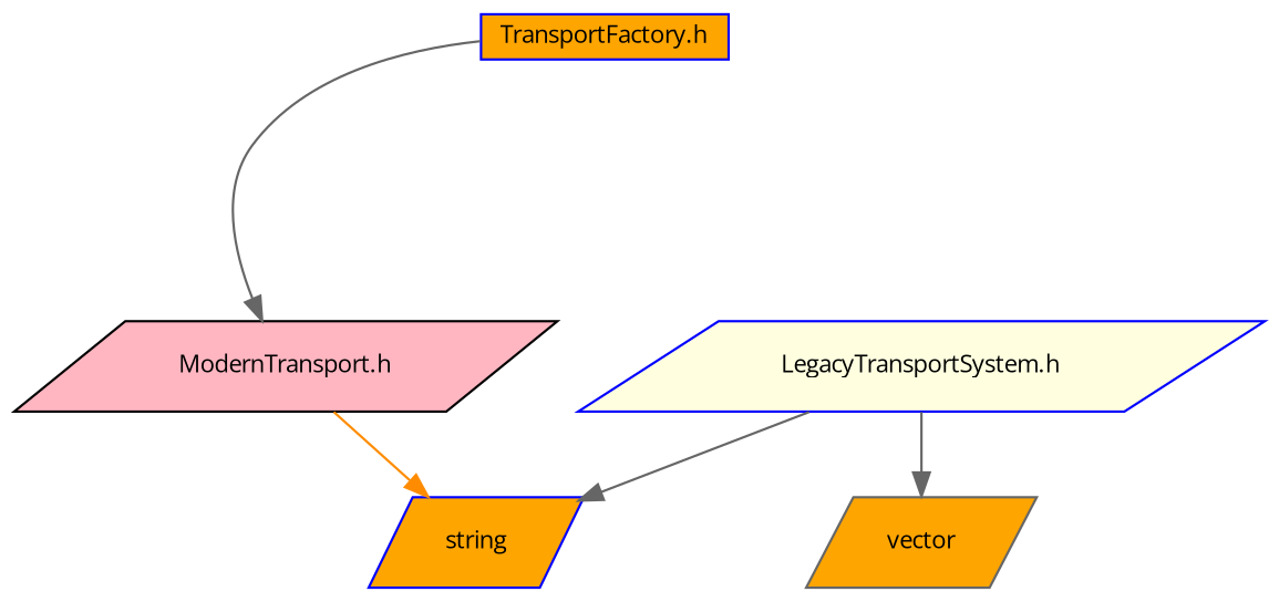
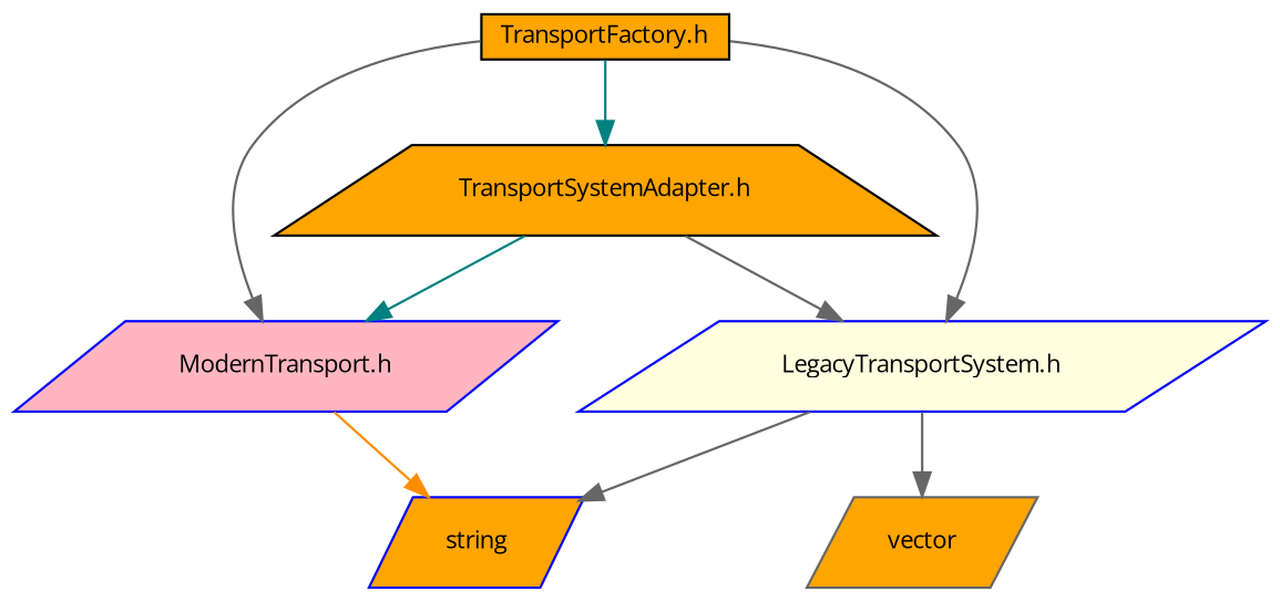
  digraph {
    fontname="Open Sans"
    node [color=blue fillcolor=orange fontname="Open Sans" fontsize=10 shape=parallelogram style=filled]
    edge [color=gray40 fontname="Open Sans" fontsize=10 labelfontname=Helvetica labelfontsize=10 style=solid]
-   n1 [fontcolor=black height=0.2 label="TransportFactory.h" shape=box width=0.4]
-   n2 [color=black fillcolor=lightpink height=0.2 label="ModernTransport.h" width=0.4]
+   n1 [color=black fontcolor=black height=0.2 label="TransportFactory.h" shape=box width=0.4]
+   n2 [fillcolor=lightpink height=0.2 label="ModernTransport.h" width=0.4]
    n3 [fillcolor=lightyellow height=0.2 label="LegacyTransportSystem.h" width=0.4]
+   n4 [color=black height=0.2 label="TransportSystemAdapter.h" shape=trapezium width=0.4]
    n5 [height=0.2 label=string width=0.4]
    n6 [color=gray40 height=0.2 label=vector width=0.4]
    n1 -> n2
+   n1 -> n3
+   n1 -> n4 [color=teal]
    n2 -> n5 [color=darkorange]
    n3 -> n5
    n3 -> n6
+   n4 -> n2 [color=teal]
+   n4 -> n3
  }
